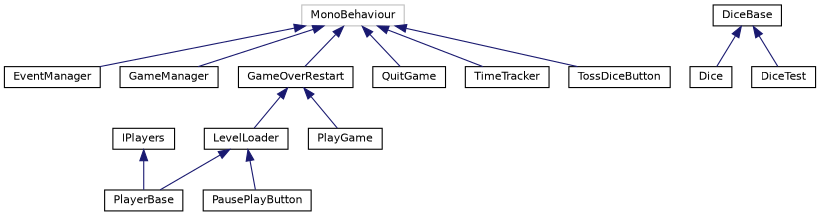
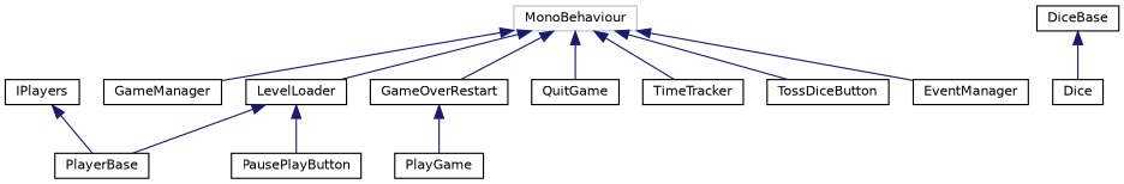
  digraph {
    rankdir=TB
    node [color=black fillcolor=white fontname=Helvetica fontsize=10 shape=record style=filled]
    edge [color=midnightblue dir=back fontname=Helvetica fontsize=10 labelfontname=Helvetica labelfontsize=10 style=solid]
    n1 [height=0.2 label=IPlayers width=0.4]
    n2 [height=0.2 label=PlayerBase width=0.4]
    n3 [color=grey75 height=0.2 label=MonoBehaviour width=0.4]
    n4 [height=0.2 label=EventManager width=0.4]
    n5 [height=0.2 label=GameManager width=0.4]
    n6 [height=0.2 label=GameOverRestart width=0.4]
    n7 [height=0.2 label=LevelLoader width=0.4]
    n8 [height=0.2 label=QuitGame width=0.4]
    n9 [height=0.2 label=TimeTracker width=0.4]
    n10 [height=0.2 label=TossDiceButton width=0.4]
    n11 [height=0.2 label=DiceBase width=0.4]
    n12 [height=0.2 label=Dice width=0.4]
-   n13 [height=0.2 label=DiceTest width=0.4]
    n14 [height=0.2 label=PlayGame width=0.4]
    n15 [height=0.2 label=PausePlayButton width=0.4]
    n1 -> n2
    n3 -> n4
    n3 -> n5
    n3 -> n6
-   n6 -> n7
+   n3 -> n7
    n3 -> n8
    n3 -> n9
    n3 -> n10
    n6 -> n14
    n7 -> n2
    n7 -> n15
    n11 -> n12
-   n11 -> n13
  }
